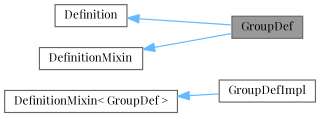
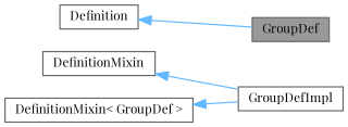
  digraph {
    fontname="Playfair Display"
    rankdir=LR
    node [color=gray40 fillcolor=white fontname="Playfair Display" fontsize=10 shape=box style=filled]
    edge [color=steelblue1 dir=back fontname="Playfair Display" fontsize=10 labelfontname=Helvetica labelfontsize=10 style=solid]
    n1 [fillcolor=grey60 fontcolor=black height=0.2 label=GroupDef width=0.4]
    n2 [height=0.2 label="DefinitionMixin\< GroupDef \>" width=0.4]
    n3 [height=0.2 label=GroupDefImpl width=0.4]
    n4 [height=0.2 label=DefinitionMixin width=0.4]
    n5 [height=0.2 label=Definition width=0.4]
    n2 -> n3
-   n4 -> n1
+   n4 -> n3
    n5 -> n1
  }
